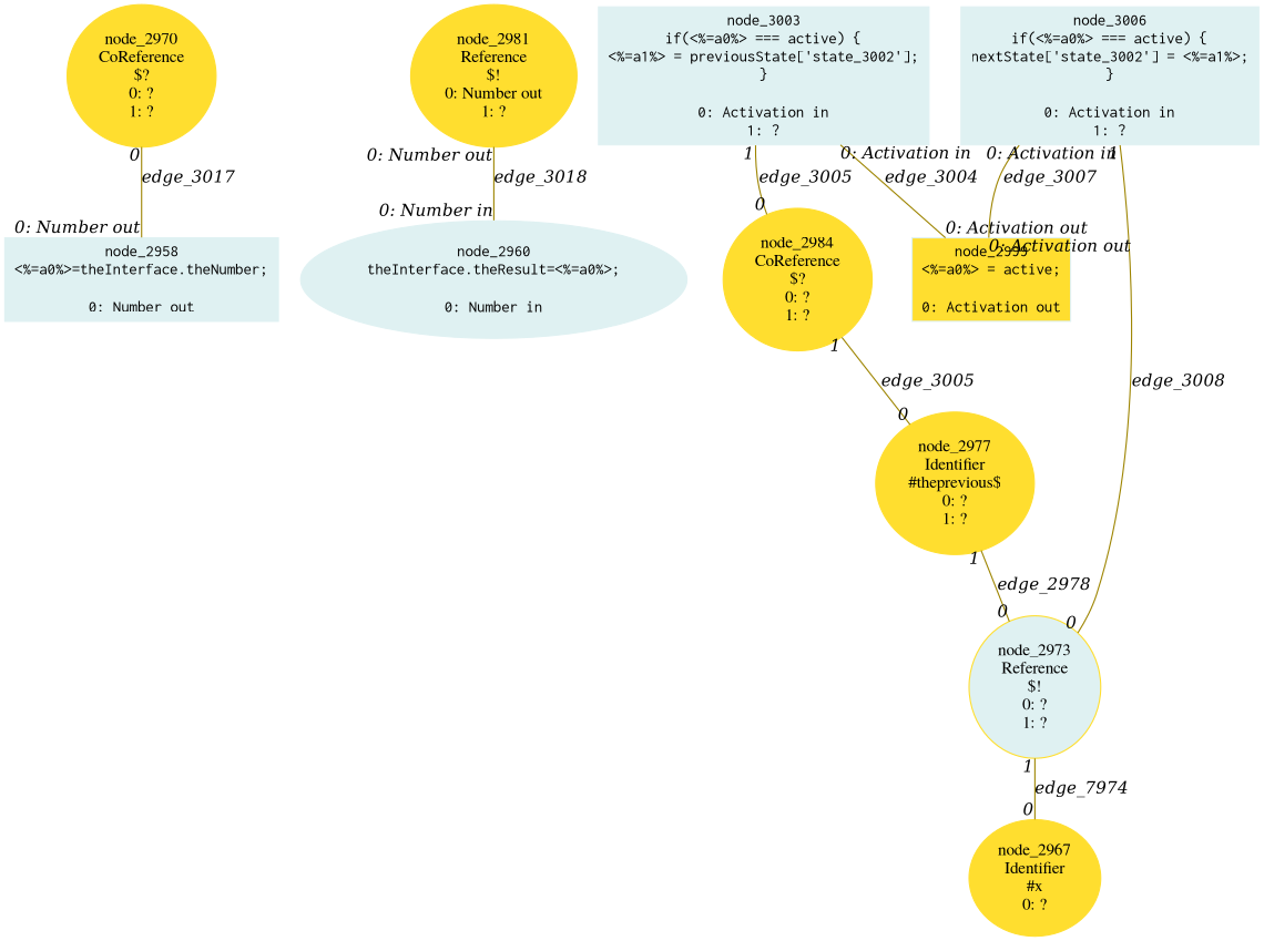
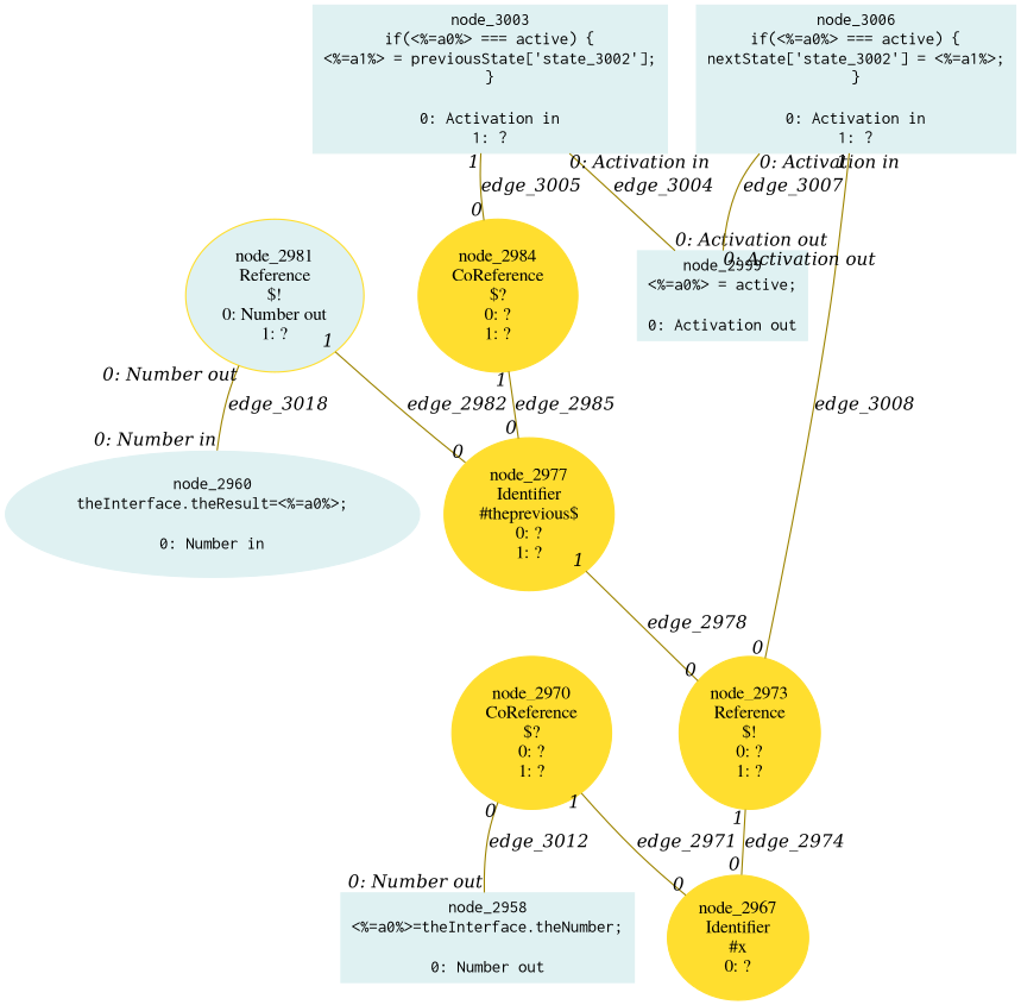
  digraph {
    node [color="#ffde2f" fontname=Times shape=ellipse style=filled]
    edge [arrowHead=none arrowsize=1 color="#9d8400" dir=none fontname="Times-Italic" headlabel=0 taillabel=1]
    n1 [color="#dff1f2" fontname=Courier label="node_2958\n<%=a0%>=theInterface.theNumber;\n\n0: Number out" shape=box]
    n2 [color="#dff1f2" fontname=Courier label="node_2960\ntheInterface.theResult=<%=a0%>;\n\n0: Number in"]
    n3 [label="node_2967\nIdentifier\n#x\n0: ?"]
    n4 [label="node_2970\nCoReference\n$?\n0: ?\n1: ?"]
-   n5 [label="node_2973\nReference\n$!\n0: ?\n1: ?" fillcolor="#dff1f2"]
+   n5 [label="node_2973\nReference\n$!\n0: ?\n1: ?"]
    n6 [label="node_2977\nIdentifier\n#theprevious$\n0: ?\n1: ?"]
-   n7 [label="node_2981\nReference\n$!\n0: Number out\n1: ?"]
+   n7 [label="node_2981\nReference\n$!\n0: Number out\n1: ?" fillcolor="#dff1f2"]
    n8 [label="node_2984\nCoReference\n$?\n0: ?\n1: ?"]
-   n9 [color="#dff1f2" fontname=Courier label="node_2999\n<%=a0%> = active;\n\n0: Activation out" shape=box fillcolor="#ffde2f"]
+   n9 [color="#dff1f2" fontname=Courier label="node_2999\n<%=a0%> = active;\n\n0: Activation out" shape=box]
    n10 [color="#dff1f2" fontname=Courier label="node_3003\nif(<%=a0%> === active) {\n<%=a1%> = previousState['state_3002'];\n}\n\n0: Activation in\n1: ?" shape=box]
    n11 [color="#dff1f2" fontname=Courier label="node_3006\nif(<%=a0%> === active) {\nnextState['state_3002'] = <%=a1%>;\n}\n\n0: Activation in\n1: ?" shape=box]
-   n4 -> n1 [headlabel="0: Number out" label=edge_3017 taillabel=0]
-   n5 -> n3 [label=edge_7974]
+   n4 -> n1 [headlabel="0: Number out" label=edge_3012 taillabel=0]
+   n4 -> n3 [label=edge_2971]
+   n5 -> n3 [label=edge_2974]
    n6 -> n5 [label=edge_2978]
    n7 -> n2 [headlabel="0: Number in" label=edge_3018 taillabel="0: Number out"]
-   n8 -> n6 [label=edge_3005]
+   n7 -> n6 [label=edge_2982]
+   n8 -> n6 [label=edge_2985]
    n10 -> n8 [label=edge_3005]
    n10 -> n9 [headlabel="0: Activation out" label=edge_3004 taillabel="0: Activation in"]
    n11 -> n5 [label=edge_3008]
    n11 -> n9 [headlabel="0: Activation out" label=edge_3007 taillabel="0: Activation in"]
  }
